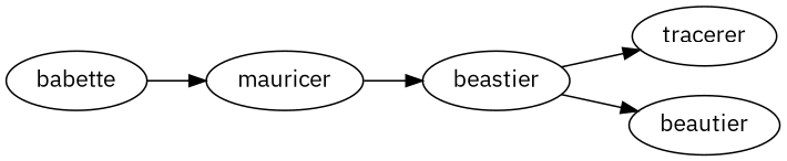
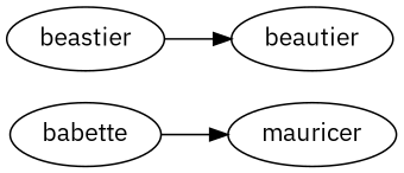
  digraph {
    fontname="IBM Plex Sans"
    rankdir=LR
    node [fontname="IBM Plex Sans"]
    edge [fontname="IBM Plex Sans"]
    babette
    mauricer
    beastier
-   tracerer
    beautier
    babette -> mauricer
-   mauricer -> beastier
-   beastier -> tracerer
    beastier -> beautier
  }
